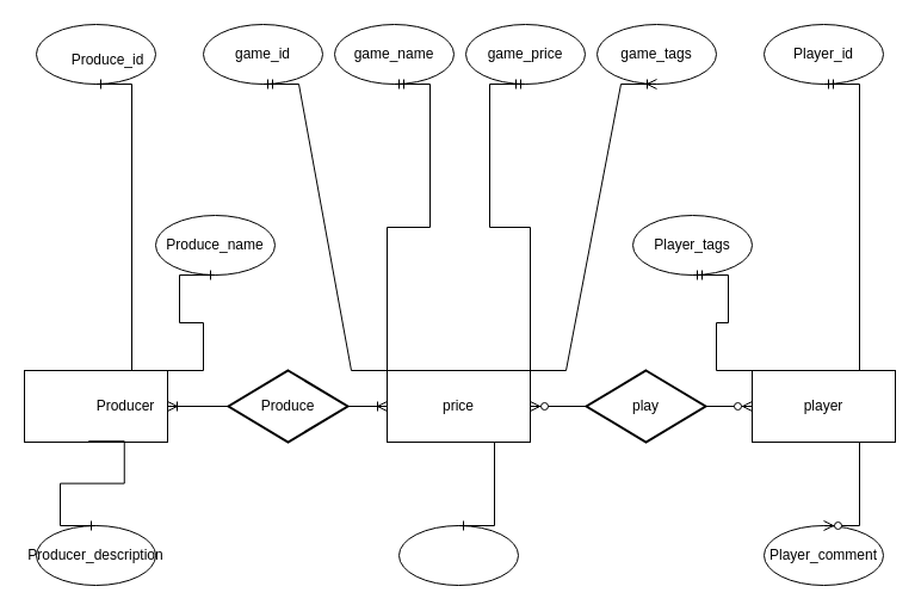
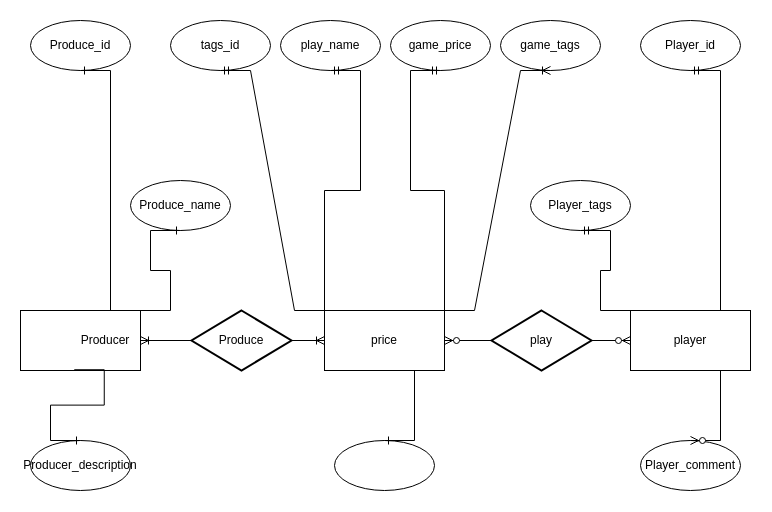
  <mxCell id="0" />
  <mxCell id="1" parent="0" />
  <mxCell id="2" value="" style="rounded=0;whiteSpace=wrap;html=1;" parent="1" vertex="1"><mxGeometry x="20" y="310" width="120" height="60" as="geometry" /></mxCell>
  <mxCell id="3" value="" style="rounded=0;whiteSpace=wrap;html=1;" parent="1" vertex="1"><mxGeometry x="630" y="310" width="120" height="60" as="geometry" /></mxCell>
  <mxCell id="4" value="" style="rounded=0;whiteSpace=wrap;html=1;" parent="1" vertex="1"><mxGeometry x="324" y="310" width="120" height="60" as="geometry" /></mxCell>
  <mxCell id="5" value="Producer" style="text;html=1;strokeColor=none;fillColor=none;align=center;verticalAlign=middle;whiteSpace=wrap;rounded=0;" parent="1" vertex="1"><mxGeometry x="75" y="325" width="60" height="30" as="geometry" /></mxCell>
  <mxCell id="6" value="price" style="text;html=1;strokeColor=none;fillColor=none;align=center;verticalAlign=middle;whiteSpace=wrap;rounded=0;" parent="1" vertex="1"><mxGeometry x="354" y="325" width="60" height="30" as="geometry" /></mxCell>
  <mxCell id="7" value="player" style="text;html=1;strokeColor=none;fillColor=none;align=center;verticalAlign=middle;whiteSpace=wrap;rounded=0;" parent="1" vertex="1"><mxGeometry x="660" y="325" width="60" height="30" as="geometry" /></mxCell>
  <mxCell id="8" value="" style="ellipse;whiteSpace=wrap;html=1;" parent="1" vertex="1"><mxGeometry x="170" y="20" width="100" height="50" as="geometry" /></mxCell>
- <mxCell id="9" value="game_id" style="text;html=1;strokeColor=none;fillColor=none;align=center;verticalAlign=middle;whiteSpace=wrap;rounded=0;" parent="1" vertex="1"><mxGeometry x="190" y="30" width="60" height="30" as="geometry" /></mxCell>
+ <mxCell id="9" value="tags_id" style="text;html=1;strokeColor=none;fillColor=none;align=center;verticalAlign=middle;whiteSpace=wrap;rounded=0;" parent="1" vertex="1"><mxGeometry x="190" y="30" width="60" height="30" as="geometry" /></mxCell>
  <mxCell id="10" value="" style="strokeWidth=2;html=1;shape=mxgraph.flowchart.decision;whiteSpace=wrap;" parent="1" vertex="1"><mxGeometry x="191" y="310" width="100" height="60" as="geometry" /></mxCell>
  <mxCell id="11" value="Produce" style="text;html=1;strokeColor=none;fillColor=none;align=center;verticalAlign=middle;whiteSpace=wrap;rounded=0;" parent="1" vertex="1"><mxGeometry x="211" y="325" width="60" height="30" as="geometry" /></mxCell>
  <mxCell id="12" value="" style="strokeWidth=2;html=1;shape=mxgraph.flowchart.decision;whiteSpace=wrap;" parent="1" vertex="1"><mxGeometry x="491" y="310" width="100" height="60" as="geometry" /></mxCell>
  <mxCell id="13" value="play" style="text;html=1;strokeColor=none;fillColor=none;align=center;verticalAlign=middle;whiteSpace=wrap;rounded=0;" parent="1" vertex="1"><mxGeometry x="511" y="325" width="60" height="30" as="geometry" /></mxCell>
  <mxCell id="14" value="" style="edgeStyle=entityRelationEdgeStyle;fontSize=12;html=1;endArrow=ERoneToMany;rounded=0;exitX=1;exitY=0.5;exitDx=0;exitDy=0;exitPerimeter=0;entryX=0;entryY=0.5;entryDx=0;entryDy=0;" parent="1" source="10" target="4" edge="1"><mxGeometry width="100" height="100" relative="1" as="geometry"><mxPoint x="331" y="330" as="sourcePoint" /><mxPoint x="431" y="230" as="targetPoint" /></mxGeometry></mxCell>
  <mxCell id="15" value="" style="edgeStyle=entityRelationEdgeStyle;fontSize=12;html=1;endArrow=ERoneToMany;rounded=0;exitX=0;exitY=0.5;exitDx=0;exitDy=0;exitPerimeter=0;entryX=1;entryY=0.5;entryDx=0;entryDy=0;" parent="1" source="10" target="2" edge="1"><mxGeometry width="100" height="100" relative="1" as="geometry"><mxPoint x="331" y="330" as="sourcePoint" /><mxPoint x="431" y="230" as="targetPoint" /></mxGeometry></mxCell>
  <mxCell id="16" value="" style="edgeStyle=entityRelationEdgeStyle;fontSize=12;html=1;endArrow=ERzeroToMany;endFill=1;rounded=0;exitX=1;exitY=0.5;exitDx=0;exitDy=0;exitPerimeter=0;entryX=0;entryY=0.5;entryDx=0;entryDy=0;" parent="1" source="12" target="3" edge="1"><mxGeometry width="100" height="100" relative="1" as="geometry"><mxPoint x="331" y="230" as="sourcePoint" /><mxPoint x="431" y="130" as="targetPoint" /></mxGeometry></mxCell>
  <mxCell id="17" value="" style="edgeStyle=entityRelationEdgeStyle;fontSize=12;html=1;endArrow=ERzeroToMany;endFill=1;rounded=0;exitX=0;exitY=0.5;exitDx=0;exitDy=0;exitPerimeter=0;entryX=1;entryY=0.5;entryDx=0;entryDy=0;" parent="1" source="12" target="4" edge="1"><mxGeometry width="100" height="100" relative="1" as="geometry"><mxPoint x="331" y="230" as="sourcePoint" /><mxPoint x="431" y="130" as="targetPoint" /></mxGeometry></mxCell>
  <mxCell id="18" value="" style="ellipse;whiteSpace=wrap;html=1;" parent="1" vertex="1"><mxGeometry x="280" y="20" width="100" height="50" as="geometry" /></mxCell>
- <mxCell id="19" value="game_name" style="text;html=1;strokeColor=none;fillColor=none;align=center;verticalAlign=middle;whiteSpace=wrap;rounded=0;" parent="1" vertex="1"><mxGeometry x="300" y="30" width="60" height="30" as="geometry" /></mxCell>
+ <mxCell id="19" value="play_name" style="text;html=1;strokeColor=none;fillColor=none;align=center;verticalAlign=middle;whiteSpace=wrap;rounded=0;" parent="1" vertex="1"><mxGeometry x="300" y="30" width="60" height="30" as="geometry" /></mxCell>
  <mxCell id="20" value="" style="ellipse;whiteSpace=wrap;html=1;" parent="1" vertex="1"><mxGeometry x="390" y="20" width="100" height="50" as="geometry" /></mxCell>
  <mxCell id="21" value="game_price" style="text;html=1;strokeColor=none;fillColor=none;align=center;verticalAlign=middle;whiteSpace=wrap;rounded=0;" parent="1" vertex="1"><mxGeometry x="410" y="30" width="60" height="30" as="geometry" /></mxCell>
  <mxCell id="22" value="" style="ellipse;whiteSpace=wrap;html=1;" parent="1" vertex="1"><mxGeometry x="500" y="20" width="100" height="50" as="geometry" /></mxCell>
  <mxCell id="23" value="game_tags" style="text;html=1;strokeColor=none;fillColor=none;align=center;verticalAlign=middle;whiteSpace=wrap;rounded=0;" parent="1" vertex="1"><mxGeometry x="520" y="30" width="60" height="30" as="geometry" /></mxCell>
  <mxCell id="24" value="" style="edgeStyle=entityRelationEdgeStyle;fontSize=12;html=1;endArrow=ERmandOne;rounded=0;exitX=0.25;exitY=0;exitDx=0;exitDy=0;entryX=0.5;entryY=1;entryDx=0;entryDy=0;" parent="1" source="4" target="18" edge="1"><mxGeometry width="100" height="100" relative="1" as="geometry"><mxPoint x="331" y="230" as="sourcePoint" /><mxPoint x="331" y="70" as="targetPoint" /><Array as="points"><mxPoint x="311" y="130" /><mxPoint x="361" y="250" /><mxPoint x="291" y="130" /><mxPoint x="331" y="190" /><mxPoint x="371" y="130" /><mxPoint x="311" y="200" /><mxPoint x="331" y="90" /><mxPoint x="351" y="80" /><mxPoint x="341" y="120" /></Array></mxGeometry></mxCell>
  <mxCell id="25" value="" style="edgeStyle=entityRelationEdgeStyle;fontSize=12;html=1;endArrow=ERmandOne;rounded=0;exitX=0;exitY=0;exitDx=0;exitDy=0;entryX=0.5;entryY=1;entryDx=0;entryDy=0;" parent="1" source="4" target="8" edge="1"><mxGeometry width="100" height="100" relative="1" as="geometry"><mxPoint x="331" y="130" as="sourcePoint" /><mxPoint x="431" y="30" as="targetPoint" /></mxGeometry></mxCell>
  <mxCell id="26" value="" style="edgeStyle=entityRelationEdgeStyle;fontSize=12;html=1;endArrow=ERmandOne;rounded=0;exitX=0.75;exitY=0;exitDx=0;exitDy=0;entryX=0.5;entryY=1;entryDx=0;entryDy=0;" parent="1" source="4" target="20" edge="1"><mxGeometry width="100" height="100" relative="1" as="geometry"><mxPoint x="331" y="130" as="sourcePoint" /><mxPoint x="431" y="30" as="targetPoint" /></mxGeometry></mxCell>
  <mxCell id="27" value="" style="edgeStyle=entityRelationEdgeStyle;fontSize=12;html=1;endArrow=ERoneToMany;rounded=0;exitX=1;exitY=0;exitDx=0;exitDy=0;entryX=0.5;entryY=1;entryDx=0;entryDy=0;" parent="1" source="4" target="22" edge="1"><mxGeometry width="100" height="100" relative="1" as="geometry"><mxPoint x="331" y="30" as="sourcePoint" /><mxPoint x="431" y="-70" as="targetPoint" /></mxGeometry></mxCell>
  <mxCell id="28" value="" style="ellipse;whiteSpace=wrap;html=1;" parent="1" vertex="1"><mxGeometry x="30" y="20" width="100" height="50" as="geometry" /></mxCell>
- <mxCell id="29" value="Produce_id" style="text;html=1;strokeColor=none;fillColor=none;align=center;verticalAlign=middle;whiteSpace=wrap;rounded=0;" parent="1" vertex="1"><mxGeometry x="60" y="35" width="60" height="30" as="geometry" /></mxCell>
+ <mxCell id="29" value="Produce_id" style="text;html=1;strokeColor=none;fillColor=none;align=center;verticalAlign=middle;whiteSpace=wrap;rounded=0;" parent="1" vertex="1"><mxGeometry x="50" y="30" width="60" height="30" as="geometry" /></mxCell>
  <mxCell id="30" value="" style="ellipse;whiteSpace=wrap;html=1;" parent="1" vertex="1"><mxGeometry x="130" y="180" width="100" height="50" as="geometry" /></mxCell>
  <mxCell id="31" value="Produce_name" style="text;html=1;strokeColor=none;fillColor=none;align=center;verticalAlign=middle;whiteSpace=wrap;rounded=0;" parent="1" vertex="1"><mxGeometry x="150" y="190" width="60" height="30" as="geometry" /></mxCell>
  <mxCell id="32" value="" style="edgeStyle=entityRelationEdgeStyle;fontSize=12;html=1;endArrow=ERone;endFill=1;rounded=0;entryX=0.5;entryY=1;entryDx=0;entryDy=0;exitX=0.5;exitY=0;exitDx=0;exitDy=0;" parent="1" source="2" target="28" edge="1"><mxGeometry width="100" height="100" relative="1" as="geometry"><mxPoint x="50" y="310" as="sourcePoint" /><mxPoint x="150" y="210" as="targetPoint" /><Array as="points"><mxPoint x="70" y="250" /></Array></mxGeometry></mxCell>
  <mxCell id="33" value="" style="edgeStyle=entityRelationEdgeStyle;fontSize=12;html=1;endArrow=ERone;endFill=1;rounded=0;exitX=1;exitY=0;exitDx=0;exitDy=0;entryX=0.5;entryY=1;entryDx=0;entryDy=0;" parent="1" source="2" target="30" edge="1"><mxGeometry width="100" height="100" relative="1" as="geometry"><mxPoint x="331" y="330" as="sourcePoint" /><mxPoint x="431" y="230" as="targetPoint" /></mxGeometry></mxCell>
  <mxCell id="34" value="" style="ellipse;whiteSpace=wrap;html=1;" parent="1" vertex="1"><mxGeometry x="530" y="180" width="100" height="50" as="geometry" /></mxCell>
  <mxCell id="35" value="Player_tags" style="text;html=1;strokeColor=none;fillColor=none;align=center;verticalAlign=middle;whiteSpace=wrap;rounded=0;" parent="1" vertex="1"><mxGeometry x="550" y="190" width="60" height="30" as="geometry" /></mxCell>
  <mxCell id="36" value="" style="ellipse;whiteSpace=wrap;html=1;" parent="1" vertex="1"><mxGeometry x="640" y="20" width="100" height="50" as="geometry" /></mxCell>
  <mxCell id="37" value="Player_id" style="text;html=1;strokeColor=none;fillColor=none;align=center;verticalAlign=middle;whiteSpace=wrap;rounded=0;" parent="1" vertex="1"><mxGeometry x="660" y="30" width="60" height="30" as="geometry" /></mxCell>
  <mxCell id="38" value="" style="edgeStyle=entityRelationEdgeStyle;fontSize=12;html=1;endArrow=ERmandOne;rounded=0;entryX=0.5;entryY=1;entryDx=0;entryDy=0;exitX=0.5;exitY=0;exitDx=0;exitDy=0;" parent="1" source="3" target="36" edge="1"><mxGeometry width="100" height="100" relative="1" as="geometry"><mxPoint x="331" y="330" as="sourcePoint" /><mxPoint x="431" y="230" as="targetPoint" /></mxGeometry></mxCell>
  <mxCell id="39" value="" style="edgeStyle=entityRelationEdgeStyle;fontSize=12;html=1;endArrow=ERmandOne;rounded=0;entryX=0.5;entryY=1;entryDx=0;entryDy=0;exitX=0;exitY=0;exitDx=0;exitDy=0;" parent="1" source="3" target="34" edge="1"><mxGeometry width="100" height="100" relative="1" as="geometry"><mxPoint x="700" y="320" as="sourcePoint" /><mxPoint x="700" y="80" as="targetPoint" /></mxGeometry></mxCell>
  <mxCell id="40" value="" style="ellipse;whiteSpace=wrap;html=1;" vertex="1" parent="1"><mxGeometry x="334" y="440" width="100" height="50" as="geometry" /></mxCell>
  <mxCell id="41" value="" style="edgeStyle=entityRelationEdgeStyle;fontSize=12;html=1;endArrow=ERone;endFill=1;rounded=0;exitX=0.5;exitY=1;exitDx=0;exitDy=0;entryX=0.5;entryY=0;entryDx=0;entryDy=0;" edge="1" parent="1" source="4" target="40"><mxGeometry width="100" height="100" relative="1" as="geometry"><mxPoint x="331" y="280" as="sourcePoint" /><mxPoint x="431" y="180" as="targetPoint" /></mxGeometry></mxCell>
  <mxCell id="42" value="" style="ellipse;whiteSpace=wrap;html=1;" vertex="1" parent="1"><mxGeometry x="30" y="440" width="100" height="50" as="geometry" /></mxCell>
  <mxCell id="43" value="Producer_description" style="text;html=1;strokeColor=none;fillColor=none;align=center;verticalAlign=middle;whiteSpace=wrap;rounded=0;" vertex="1" parent="1"><mxGeometry x="50" y="450" width="60" height="30" as="geometry" /></mxCell>
  <mxCell id="44" value="" style="edgeStyle=entityRelationEdgeStyle;fontSize=12;html=1;endArrow=ERone;endFill=1;rounded=0;exitX=0.448;exitY=0.987;exitDx=0;exitDy=0;exitPerimeter=0;entryX=0.5;entryY=0;entryDx=0;entryDy=0;" edge="1" parent="1" source="2" target="42"><mxGeometry width="100" height="100" relative="1" as="geometry"><mxPoint x="331" y="480" as="sourcePoint" /><mxPoint x="181" y="430" as="targetPoint" /></mxGeometry></mxCell>
  <mxCell id="45" value="" style="ellipse;whiteSpace=wrap;html=1;" vertex="1" parent="1"><mxGeometry x="640" y="440" width="100" height="50" as="geometry" /></mxCell>
  <mxCell id="46" value="Player_comment" style="text;html=1;strokeColor=none;fillColor=none;align=center;verticalAlign=middle;whiteSpace=wrap;rounded=0;" vertex="1" parent="1"><mxGeometry x="660" y="450" width="60" height="30" as="geometry" /></mxCell>
  <mxCell id="47" value="" style="edgeStyle=entityRelationEdgeStyle;fontSize=12;html=1;endArrow=ERzeroToMany;endFill=1;rounded=0;exitX=0.5;exitY=1;exitDx=0;exitDy=0;entryX=0.5;entryY=0;entryDx=0;entryDy=0;" edge="1" parent="1" source="3" target="45"><mxGeometry width="100" height="100" relative="1" as="geometry"><mxPoint x="331" y="280" as="sourcePoint" /><mxPoint x="431" y="180" as="targetPoint" /></mxGeometry></mxCell>
